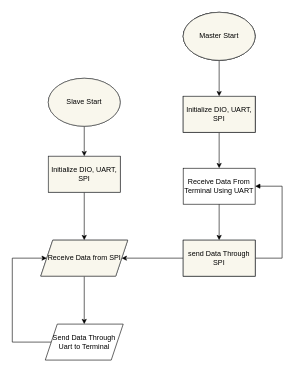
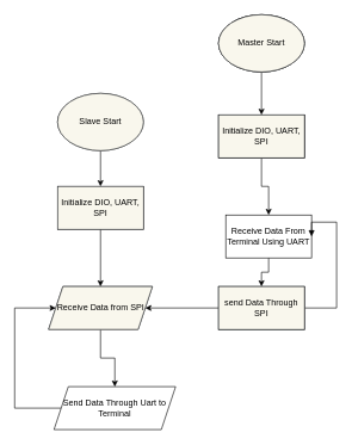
  <mxCell id="0" />
  <mxCell id="1" parent="0" />
  <mxCell id="2" value="" style="edgeStyle=orthogonalEdgeStyle;rounded=0;orthogonalLoop=1;jettySize=auto;html=1;strokeColor=#000000;" edge="1" parent="1" source="3" target="5"><mxGeometry relative="1" as="geometry" /></mxCell>
  <mxCell id="3" value="Master Start" style="ellipse;whiteSpace=wrap;html=1;" vertex="1" parent="1"><mxGeometry x="305" y="20" width="120" height="80" as="geometry" /></mxCell>
  <mxCell id="4" value="" style="edgeStyle=orthogonalEdgeStyle;rounded=0;orthogonalLoop=1;jettySize=auto;html=1;strokeColor=#000000;" edge="1" parent="1" source="5" target="7"><mxGeometry relative="1" as="geometry" /></mxCell>
  <mxCell id="5" value="Initialize DIO, UART, SPI" style="whiteSpace=wrap;html=1;" vertex="1" parent="1"><mxGeometry x="305" y="160" width="120" height="60" as="geometry" /></mxCell>
  <mxCell id="6" value="" style="edgeStyle=orthogonalEdgeStyle;rounded=0;orthogonalLoop=1;jettySize=auto;html=1;strokeColor=#000000;" edge="1" parent="1" source="7" target="10"><mxGeometry relative="1" as="geometry" /></mxCell>
- <mxCell id="7" value="&lt;font color=&quot;#000000&quot;&gt;Receive Data From Terminal Using UART&lt;/font&gt;" style="whiteSpace=wrap;html=1;fillColor=#FFFFFF;strokeColor=#000000;" vertex="1" parent="1"><mxGeometry x="305" y="280" width="120" height="60" as="geometry" /></mxCell>
+ <mxCell id="7" value="&lt;font color=&quot;#000000&quot;&gt;Receive Data From Terminal Using UART&lt;/font&gt;" style="whiteSpace=wrap;html=1;fillColor=#FFFFFF;strokeColor=#000000;" vertex="1" parent="1"><mxGeometry x="315" y="300" width="120" height="60" as="geometry" /></mxCell>
  <mxCell id="8" value="" style="edgeStyle=orthogonalEdgeStyle;rounded=0;orthogonalLoop=1;jettySize=auto;html=1;strokeColor=#000000;" edge="1" parent="1" source="10" target="12"><mxGeometry relative="1" as="geometry" /></mxCell>
  <mxCell id="9" style="edgeStyle=orthogonalEdgeStyle;rounded=0;orthogonalLoop=1;jettySize=auto;html=1;endArrow=block;endFill=1;entryX=1;entryY=0.5;entryDx=0;entryDy=0;strokeColor=#000000;" edge="1" parent="1" source="10" target="7"><mxGeometry relative="1" as="geometry"><mxPoint x="510" y="310" as="targetPoint" /><Array as="points"><mxPoint x="470" y="430" /><mxPoint x="470" y="310" /></Array></mxGeometry></mxCell>
  <mxCell id="10" value="send Data Through SPI" style="whiteSpace=wrap;html=1;" vertex="1" parent="1"><mxGeometry x="305" y="400" width="120" height="60" as="geometry" /></mxCell>
  <mxCell id="11" value="" style="edgeStyle=orthogonalEdgeStyle;rounded=0;orthogonalLoop=1;jettySize=auto;html=1;strokeColor=#000000;" edge="1" parent="1" source="12" target="18"><mxGeometry relative="1" as="geometry" /></mxCell>
  <mxCell id="12" value="Receive Data from SPI" style="shape=parallelogram;perimeter=parallelogramPerimeter;whiteSpace=wrap;html=1;fixedSize=1;" vertex="1" parent="1"><mxGeometry x="67.5" y="400" width="145" height="60" as="geometry" /></mxCell>
  <mxCell id="13" value="" style="edgeStyle=orthogonalEdgeStyle;rounded=0;orthogonalLoop=1;jettySize=auto;html=1;strokeColor=#000000;" edge="1" parent="1" source="14" target="16"><mxGeometry relative="1" as="geometry" /></mxCell>
  <mxCell id="14" value="Slave Start" style="ellipse;whiteSpace=wrap;html=1;" vertex="1" parent="1"><mxGeometry x="80" y="130" width="120" height="80" as="geometry" /></mxCell>
  <mxCell id="15" value="" style="edgeStyle=orthogonalEdgeStyle;rounded=0;orthogonalLoop=1;jettySize=auto;html=1;strokeColor=#000000;" edge="1" parent="1" source="16" target="12"><mxGeometry relative="1" as="geometry" /></mxCell>
  <mxCell id="16" value="Initialize DIO, UART, SPI" style="whiteSpace=wrap;html=1;" vertex="1" parent="1"><mxGeometry x="80" y="260" width="120" height="60" as="geometry" /></mxCell>
  <mxCell id="17" style="edgeStyle=orthogonalEdgeStyle;rounded=0;orthogonalLoop=1;jettySize=auto;html=1;strokeColor=#000000;" edge="1" parent="1" source="18" target="12"><mxGeometry relative="1" as="geometry"><mxPoint x="-20" y="430" as="targetPoint" /><Array as="points"><mxPoint x="20" y="570" /><mxPoint x="20" y="430" /></Array></mxGeometry></mxCell>
- <mxCell id="18" value="&lt;font color=&quot;#000000&quot;&gt;Send Data Through Uart to Terminal&lt;/font&gt;" style="shape=parallelogram;perimeter=parallelogramPerimeter;whiteSpace=wrap;html=1;fixedSize=1;fillColor=#FFFFFF;strokeColor=#000000;" vertex="1" parent="1"><mxGeometry x="75" y="540" width="130" height="60" as="geometry" /></mxCell>
+ <mxCell id="18" value="&lt;font color=&quot;#000000&quot;&gt;Send Data Through Uart to Terminal&lt;/font&gt;" style="shape=parallelogram;perimeter=parallelogramPerimeter;whiteSpace=wrap;html=1;fixedSize=1;fillColor=#FFFFFF;strokeColor=#000000;" vertex="1" parent="1"><mxGeometry x="75" y="540" width="170" height="60" as="geometry" /></mxCell>
  <mxCell id="19" value="Master Start" style="ellipse;whiteSpace=wrap;html=1;" vertex="1" parent="1"><mxGeometry x="305" y="20" width="120" height="80" as="geometry" /></mxCell>
  <mxCell id="20" value="Initialize DIO, UART, SPI" style="whiteSpace=wrap;html=1;" vertex="1" parent="1"><mxGeometry x="305" y="160" width="120" height="60" as="geometry" /></mxCell>
  <mxCell id="21" value="&lt;font color=&quot;#000000&quot;&gt;Master Start&lt;/font&gt;" style="ellipse;whiteSpace=wrap;html=1;fillColor=#f9f7ed;strokeColor=#36393d;" vertex="1" parent="1"><mxGeometry x="305" y="20" width="120" height="80" as="geometry" /></mxCell>
  <mxCell id="22" value="&lt;font color=&quot;#000000&quot;&gt;Initialize DIO, UART, SPI&lt;/font&gt;" style="whiteSpace=wrap;html=1;fillColor=#f9f7ed;strokeColor=#36393d;" vertex="1" parent="1"><mxGeometry x="305" y="160" width="120" height="60" as="geometry" /></mxCell>
  <mxCell id="23" value="send Data Through SPI" style="whiteSpace=wrap;html=1;fillColor=#f9f7ed;strokeColor=#36393d;" vertex="1" parent="1"><mxGeometry x="305" y="400" width="120" height="60" as="geometry" /></mxCell>
  <mxCell id="24" value="&lt;font color=&quot;#000000&quot;&gt;Slave Start&lt;/font&gt;" style="ellipse;whiteSpace=wrap;html=1;fillColor=#f9f7ed;strokeColor=#36393d;" vertex="1" parent="1"><mxGeometry x="80" y="130" width="120" height="80" as="geometry" /></mxCell>
  <mxCell id="25" value="&lt;font color=&quot;#000000&quot;&gt;Initialize DIO, UART, SPI&lt;/font&gt;" style="whiteSpace=wrap;html=1;fillColor=#f9f7ed;strokeColor=#36393d;" vertex="1" parent="1"><mxGeometry x="80" y="260" width="120" height="60" as="geometry" /></mxCell>
  <mxCell id="26" value="&lt;font color=&quot;#000000&quot;&gt;Receive Data from SPI&lt;/font&gt;" style="shape=parallelogram;perimeter=parallelogramPerimeter;whiteSpace=wrap;html=1;fixedSize=1;fillColor=#f9f7ed;strokeColor=#36393d;" vertex="1" parent="1"><mxGeometry x="67.5" y="400" width="145" height="60" as="geometry" /></mxCell>
  <mxCell id="27" value="&lt;font color=&quot;#000000&quot;&gt;send Data Through SPI&lt;/font&gt;" style="whiteSpace=wrap;html=1;fillColor=#f9f7ed;strokeColor=#36393d;" vertex="1" parent="1"><mxGeometry x="305" y="400" width="120" height="60" as="geometry" /></mxCell>
